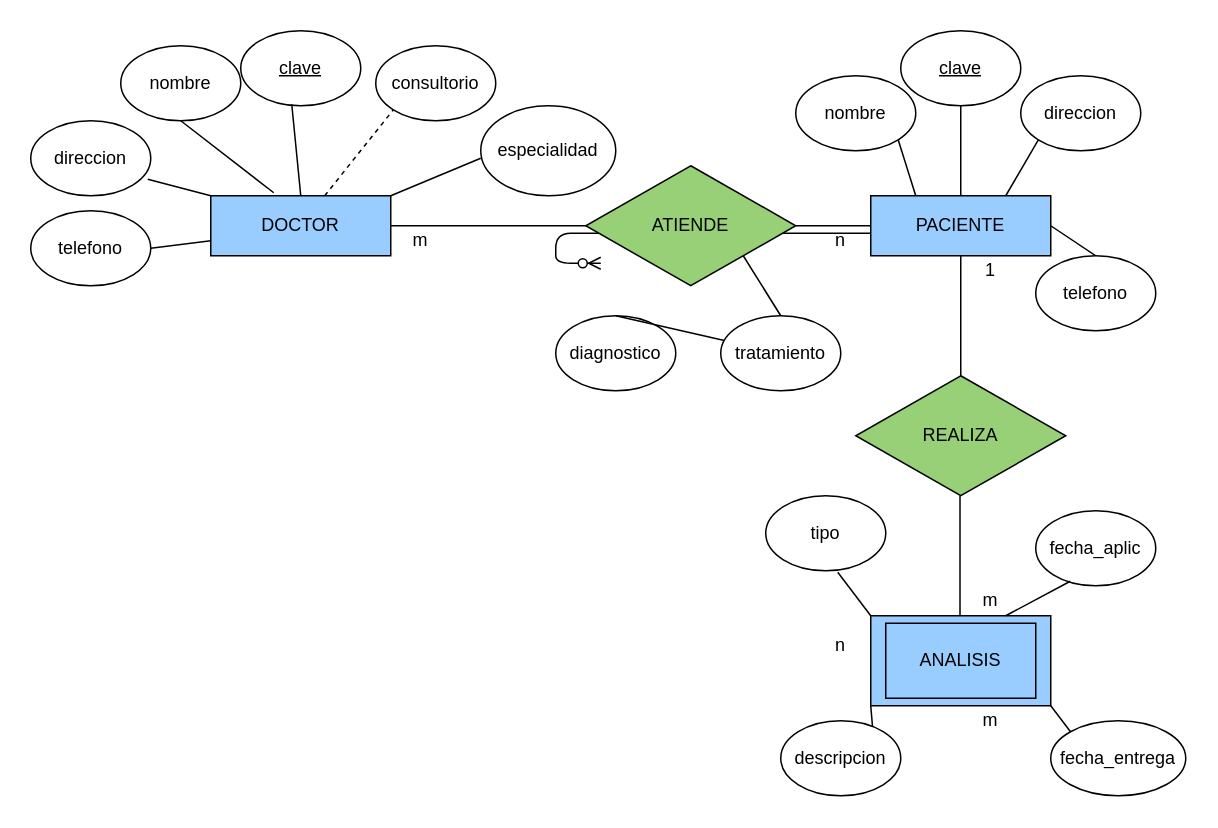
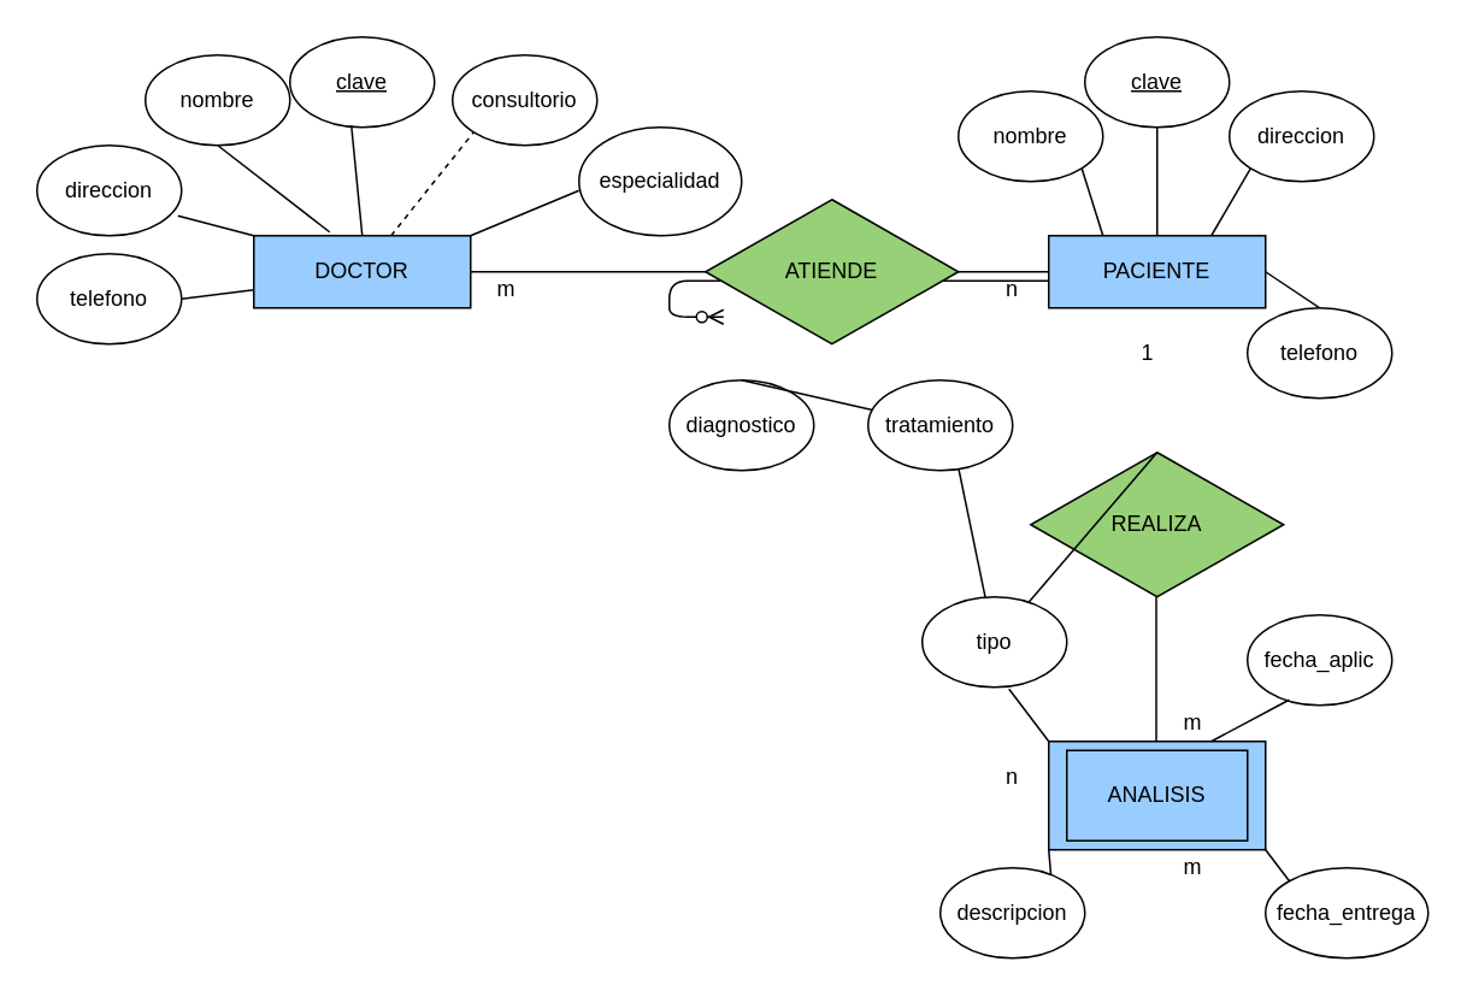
  <mxCell id="0" />
  <mxCell id="1" parent="0" />
  <mxCell id="2" value="especialidad" style="ellipse;whiteSpace=wrap;html=1;" vertex="1" parent="1"><mxGeometry x="320" y="70" width="90" height="60" as="geometry" /></mxCell>
  <mxCell id="3" value="" style="edgeStyle=entityRelationEdgeStyle;endArrow=ERzeroToMany;startArrow=ERone;endFill=1;startFill=0;" parent="1" edge="1"><mxGeometry width="100" height="100" relative="1" as="geometry"><mxPoint x="640" y="135" as="sourcePoint" /><mxPoint x="400" y="175" as="targetPoint" /></mxGeometry></mxCell>
  <mxCell id="4" value="DOCTOR" style="rounded=0;whiteSpace=wrap;html=1;fillColor=#99CCFF;" vertex="1" parent="1"><mxGeometry x="140" y="130" width="120" height="40" as="geometry" /></mxCell>
  <mxCell id="5" value="PACIENTE" style="rounded=0;whiteSpace=wrap;html=1;fillColor=#99CCFF;" vertex="1" parent="1"><mxGeometry x="580" y="130" width="120" height="40" as="geometry" /></mxCell>
  <mxCell id="6" value="ANALISIS" style="rounded=0;whiteSpace=wrap;html=1;fillColor=#99CCFF;" vertex="1" parent="1"><mxGeometry x="580" y="410" width="120" height="60" as="geometry" /></mxCell>
  <mxCell id="7" value="&lt;u&gt;clave&lt;/u&gt;" style="ellipse;whiteSpace=wrap;html=1;" vertex="1" parent="1"><mxGeometry x="160" y="20" width="80" height="50" as="geometry" /></mxCell>
  <mxCell id="8" value="nombre" style="ellipse;whiteSpace=wrap;html=1;" vertex="1" parent="1"><mxGeometry x="80" y="30" width="80" height="50" as="geometry" /></mxCell>
  <mxCell id="9" value="direccion" style="ellipse;whiteSpace=wrap;html=1;" vertex="1" parent="1"><mxGeometry x="20" y="80" width="80" height="50" as="geometry" /></mxCell>
  <mxCell id="10" value="telefono" style="ellipse;whiteSpace=wrap;html=1;" vertex="1" parent="1"><mxGeometry x="20" y="140" width="80" height="50" as="geometry" /></mxCell>
  <mxCell id="11" value="consultorio" style="ellipse;whiteSpace=wrap;html=1;" vertex="1" parent="1"><mxGeometry x="250" y="30" width="80" height="50" as="geometry" /></mxCell>
  <mxCell id="12" value="" style="endArrow=none;html=1;entryX=0.425;entryY=0.98;entryDx=0;entryDy=0;entryPerimeter=0;" edge="1" parent="1" target="7"><mxGeometry width="50" height="50" relative="1" as="geometry"><mxPoint x="200" y="130" as="sourcePoint" /><mxPoint x="250" y="80" as="targetPoint" /></mxGeometry></mxCell>
  <mxCell id="13" value="" style="endArrow=none;html=1;entryX=0.5;entryY=1;entryDx=0;entryDy=0;exitX=0.35;exitY=-0.05;exitDx=0;exitDy=0;exitPerimeter=0;" edge="1" parent="1" source="4" target="8"><mxGeometry width="50" height="50" relative="1" as="geometry"><mxPoint x="210" y="140" as="sourcePoint" /><mxPoint x="274" y="109" as="targetPoint" /></mxGeometry></mxCell>
  <mxCell id="14" value="" style="endArrow=none;html=1;entryX=0.975;entryY=0.78;entryDx=0;entryDy=0;exitX=0;exitY=0;exitDx=0;exitDy=0;entryPerimeter=0;" edge="1" parent="1" source="4" target="9"><mxGeometry width="50" height="50" relative="1" as="geometry"><mxPoint x="192" y="138" as="sourcePoint" /><mxPoint x="190" y="90" as="targetPoint" /></mxGeometry></mxCell>
  <mxCell id="15" value="" style="endArrow=none;html=1;entryX=1;entryY=0.5;entryDx=0;entryDy=0;exitX=0;exitY=0.75;exitDx=0;exitDy=0;" edge="1" parent="1" source="4" target="10"><mxGeometry width="50" height="50" relative="1" as="geometry"><mxPoint x="202" y="148" as="sourcePoint" /><mxPoint x="200" y="100" as="targetPoint" /></mxGeometry></mxCell>
  <mxCell id="16" value="" style="endArrow=none;html=1;entryX=0;entryY=1;entryDx=0;entryDy=0;dashed=1;" edge="1" parent="1" source="4" target="11"><mxGeometry width="50" height="50" relative="1" as="geometry"><mxPoint x="210" y="290" as="sourcePoint" /><mxPoint x="260" y="240" as="targetPoint" /></mxGeometry></mxCell>
  <mxCell id="17" value="" style="endArrow=none;html=1;entryX=0;entryY=0.5;entryDx=0;entryDy=0;exitX=1;exitY=0;exitDx=0;exitDy=0;" edge="1" parent="1" source="4"><mxGeometry width="50" height="50" relative="1" as="geometry"><mxPoint x="210" y="290" as="sourcePoint" /><mxPoint x="320" y="105" as="targetPoint" /></mxGeometry></mxCell>
  <mxCell id="18" value="ATIENDE" style="rhombus;whiteSpace=wrap;html=1;fillColor=#97D077;" vertex="1" parent="1"><mxGeometry x="390" y="110" width="140" height="80" as="geometry" /></mxCell>
  <mxCell id="19" value="" style="endArrow=none;html=1;exitX=1;exitY=0.5;exitDx=0;exitDy=0;entryX=0;entryY=0.5;entryDx=0;entryDy=0;" edge="1" parent="1" source="4" target="18"><mxGeometry width="50" height="50" relative="1" as="geometry"><mxPoint x="340" y="290" as="sourcePoint" /><mxPoint x="390" y="240" as="targetPoint" /></mxGeometry></mxCell>
  <mxCell id="20" value="" style="endArrow=none;html=1;exitX=0;exitY=0.5;exitDx=0;exitDy=0;entryX=1;entryY=0.5;entryDx=0;entryDy=0;" edge="1" parent="1" source="5" target="18"><mxGeometry width="50" height="50" relative="1" as="geometry"><mxPoint x="270" y="160" as="sourcePoint" /><mxPoint x="400" y="160" as="targetPoint" /></mxGeometry></mxCell>
  <mxCell id="21" value="m" style="text;html=1;strokeColor=none;fillColor=none;align=center;verticalAlign=middle;whiteSpace=wrap;rounded=0;" vertex="1" parent="1"><mxGeometry x="260" y="150" width="40" height="20" as="geometry" /></mxCell>
  <mxCell id="22" value="n" style="text;html=1;strokeColor=none;fillColor=none;align=center;verticalAlign=middle;whiteSpace=wrap;rounded=0;" vertex="1" parent="1"><mxGeometry x="540" y="150" width="40" height="20" as="geometry" /></mxCell>
- <mxCell id="23" value="" style="endArrow=none;html=1;entryX=1;entryY=1;entryDx=0;entryDy=0;exitX=0.5;exitY=0;exitDx=0;exitDy=0;" edge="1" parent="1" source="47" target="18"><mxGeometry width="50" height="50" relative="1" as="geometry"><mxPoint x="460" y="60" as="sourcePoint" /><mxPoint x="180" y="180" as="targetPoint" /></mxGeometry></mxCell>
+ <mxCell id="23" value="" style="endArrow=none;html=1;exitX=0.5;exitY=0;exitDx=0;exitDy=0;" edge="1" parent="1" source="47" target="29"><mxGeometry width="50" height="50" relative="1" as="geometry"><mxPoint x="460" y="60" as="sourcePoint" /><mxPoint x="180" y="180" as="targetPoint" /></mxGeometry></mxCell>
  <mxCell id="24" value="REALIZA" style="rhombus;whiteSpace=wrap;html=1;fillColor=#97D077;" vertex="1" parent="1"><mxGeometry x="570" y="250" width="140" height="80" as="geometry" /></mxCell>
- <mxCell id="25" value="" style="endArrow=none;html=1;exitX=0.5;exitY=0;exitDx=0;exitDy=0;entryX=0.5;entryY=1;entryDx=0;entryDy=0;" edge="1" parent="1" source="24" target="5"><mxGeometry width="50" height="50" relative="1" as="geometry"><mxPoint x="270" y="160" as="sourcePoint" /><mxPoint x="400" y="160" as="targetPoint" /></mxGeometry></mxCell>
+ <mxCell id="25" value="" style="endArrow=none;html=1;exitX=0.5;exitY=0;exitDx=0;exitDy=0;" edge="1" parent="1" source="24" target="29"><mxGeometry width="50" height="50" relative="1" as="geometry"><mxPoint x="270" y="160" as="sourcePoint" /><mxPoint x="400" y="160" as="targetPoint" /></mxGeometry></mxCell>
  <mxCell id="26" value="" style="endArrow=none;html=1;exitX=0.5;exitY=0;exitDx=0;exitDy=0;entryX=0.5;entryY=1;entryDx=0;entryDy=0;" edge="1" parent="1"><mxGeometry width="50" height="50" relative="1" as="geometry"><mxPoint x="639.5" y="410" as="sourcePoint" /><mxPoint x="639.5" y="330" as="targetPoint" /></mxGeometry></mxCell>
- <mxCell id="27" value="1" style="text;html=1;strokeColor=none;fillColor=none;align=center;verticalAlign=middle;whiteSpace=wrap;rounded=0;" vertex="1" parent="1"><mxGeometry x="640" y="170" width="40" height="20" as="geometry" /></mxCell>
+ <mxCell id="27" value="1" style="text;html=1;strokeColor=none;fillColor=none;align=center;verticalAlign=middle;whiteSpace=wrap;rounded=0;" vertex="1" parent="1"><mxGeometry x="615" y="185" width="40" height="20" as="geometry" /></mxCell>
  <mxCell id="28" value="m" style="text;html=1;strokeColor=none;fillColor=none;align=center;verticalAlign=middle;whiteSpace=wrap;rounded=0;" vertex="1" parent="1"><mxGeometry x="640" y="390" width="40" height="20" as="geometry" /></mxCell>
  <mxCell id="29" value="tipo" style="ellipse;whiteSpace=wrap;html=1;" vertex="1" parent="1"><mxGeometry x="510" y="330" width="80" height="50" as="geometry" /></mxCell>
  <mxCell id="30" value="fecha_aplic" style="ellipse;whiteSpace=wrap;html=1;" vertex="1" parent="1"><mxGeometry x="690" y="340" width="80" height="50" as="geometry" /></mxCell>
  <mxCell id="31" value="fecha_entrega" style="ellipse;whiteSpace=wrap;html=1;" vertex="1" parent="1"><mxGeometry x="700" y="480" width="90" height="50" as="geometry" /></mxCell>
  <mxCell id="32" value="" style="endArrow=none;html=1;entryX=1;entryY=1;entryDx=0;entryDy=0;exitX=0;exitY=0;exitDx=0;exitDy=0;" edge="1" parent="1" source="31" target="6"><mxGeometry width="50" height="50" relative="1" as="geometry"><mxPoint x="590" y="517.5" as="sourcePoint" /><mxPoint x="650" y="492.5" as="targetPoint" /></mxGeometry></mxCell>
  <mxCell id="33" value="" style="endArrow=none;html=1;entryX=0.75;entryY=1;entryDx=0;entryDy=0;exitX=0.288;exitY=0.94;exitDx=0;exitDy=0;exitPerimeter=0;" edge="1" parent="1" source="30" target="28"><mxGeometry width="50" height="50" relative="1" as="geometry"><mxPoint x="721.716" y="497.322" as="sourcePoint" /><mxPoint x="710" y="480" as="targetPoint" /></mxGeometry></mxCell>
  <mxCell id="34" value="" style="endArrow=none;html=1;entryX=0;entryY=0;entryDx=0;entryDy=0;exitX=0.6;exitY=1.02;exitDx=0;exitDy=0;exitPerimeter=0;" edge="1" parent="1" source="29" target="6"><mxGeometry width="50" height="50" relative="1" as="geometry"><mxPoint x="703.04" y="387" as="sourcePoint" /><mxPoint x="680" y="420" as="targetPoint" /></mxGeometry></mxCell>
  <mxCell id="35" value="n" style="text;html=1;strokeColor=none;fillColor=none;align=center;verticalAlign=middle;whiteSpace=wrap;rounded=0;" vertex="1" parent="1"><mxGeometry x="540" y="420" width="40" height="20" as="geometry" /></mxCell>
  <mxCell id="36" value="m" style="text;html=1;strokeColor=none;fillColor=none;align=center;verticalAlign=middle;whiteSpace=wrap;rounded=0;" vertex="1" parent="1"><mxGeometry x="640" y="470" width="40" height="20" as="geometry" /></mxCell>
  <mxCell id="37" value="&lt;u&gt;clave&lt;/u&gt;" style="ellipse;whiteSpace=wrap;html=1;" vertex="1" parent="1"><mxGeometry x="600" y="20" width="80" height="50" as="geometry" /></mxCell>
  <mxCell id="38" value="nombre" style="ellipse;whiteSpace=wrap;html=1;" vertex="1" parent="1"><mxGeometry x="530" y="50" width="80" height="50" as="geometry" /></mxCell>
  <mxCell id="39" value="telefono" style="ellipse;whiteSpace=wrap;html=1;" vertex="1" parent="1"><mxGeometry x="690" y="170" width="80" height="50" as="geometry" /></mxCell>
  <mxCell id="40" value="direccion" style="ellipse;whiteSpace=wrap;html=1;" vertex="1" parent="1"><mxGeometry x="680" y="50" width="80" height="50" as="geometry" /></mxCell>
  <mxCell id="41" value="" style="endArrow=none;html=1;entryX=1;entryY=0.5;entryDx=0;entryDy=0;exitX=0.5;exitY=0;exitDx=0;exitDy=0;" edge="1" parent="1" source="39" target="5"><mxGeometry width="50" height="50" relative="1" as="geometry"><mxPoint x="520" y="270" as="sourcePoint" /><mxPoint x="570" y="220" as="targetPoint" /></mxGeometry></mxCell>
  <mxCell id="42" value="" style="endArrow=none;html=1;entryX=0;entryY=1;entryDx=0;entryDy=0;exitX=0.75;exitY=0;exitDx=0;exitDy=0;" edge="1" parent="1" source="5" target="40"><mxGeometry width="50" height="50" relative="1" as="geometry"><mxPoint x="760" y="190" as="sourcePoint" /><mxPoint x="710" y="160" as="targetPoint" /></mxGeometry></mxCell>
  <mxCell id="43" value="" style="endArrow=none;html=1;entryX=0.5;entryY=1;entryDx=0;entryDy=0;exitX=0.5;exitY=0;exitDx=0;exitDy=0;" edge="1" parent="1" source="5" target="37"><mxGeometry width="50" height="50" relative="1" as="geometry"><mxPoint x="680" y="140" as="sourcePoint" /><mxPoint x="701.716" y="102.678" as="targetPoint" /></mxGeometry></mxCell>
  <mxCell id="44" value="" style="endArrow=none;html=1;entryX=1;entryY=1;entryDx=0;entryDy=0;exitX=0.25;exitY=0;exitDx=0;exitDy=0;" edge="1" parent="1" source="5" target="38"><mxGeometry width="50" height="50" relative="1" as="geometry"><mxPoint x="650" y="140" as="sourcePoint" /><mxPoint x="650" y="50" as="targetPoint" /></mxGeometry></mxCell>
  <mxCell id="45" value="ANALISIS" style="rounded=0;whiteSpace=wrap;html=1;fillColor=#99CCFF;" vertex="1" parent="1"><mxGeometry x="590" y="415" width="100" height="50" as="geometry" /></mxCell>
  <mxCell id="46" value="diagnostico" style="ellipse;whiteSpace=wrap;html=1;" vertex="1" parent="1"><mxGeometry x="370" y="210" width="80" height="50" as="geometry" /></mxCell>
  <mxCell id="47" value="tratamiento" style="ellipse;whiteSpace=wrap;html=1;" vertex="1" parent="1"><mxGeometry x="480" y="210" width="80" height="50" as="geometry" /></mxCell>
  <mxCell id="48" value="" style="endArrow=none;html=1;exitX=0.5;exitY=0;exitDx=0;exitDy=0;" edge="1" parent="1" source="46" target="47"><mxGeometry width="50" height="50" relative="1" as="geometry"><mxPoint x="530" y="220" as="sourcePoint" /><mxPoint x="505" y="180" as="targetPoint" /></mxGeometry></mxCell>
  <mxCell id="49" value="descripcion" style="ellipse;whiteSpace=wrap;html=1;" vertex="1" parent="1"><mxGeometry x="520" y="480" width="80" height="50" as="geometry" /></mxCell>
  <mxCell id="50" value="" style="endArrow=none;html=1;entryX=0;entryY=1;entryDx=0;entryDy=0;exitX=0.765;exitY=0.083;exitDx=0;exitDy=0;exitPerimeter=0;" edge="1" parent="1" source="49" target="6"><mxGeometry width="50" height="50" relative="1" as="geometry"><mxPoint x="568" y="391" as="sourcePoint" /><mxPoint x="590" y="420" as="targetPoint" /></mxGeometry></mxCell>
